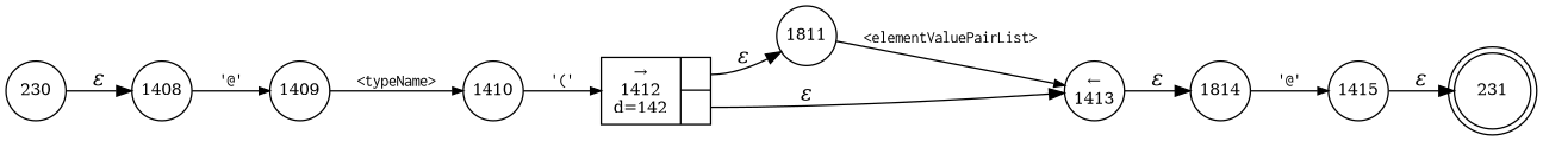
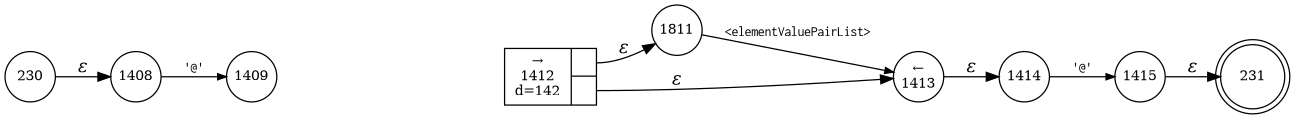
  digraph {
    rankdir=LR
    node [fixedsize=true fontsize=11 shape=circle peripheries=1]
    edge [fontname=Courier]
    n1 [label=231 shape=doublecircle width=.6 peripheries=""]
    n2 [label=1408 width=.55]
    n3 [label=1409 width=.55]
-   n4 [label=1410 width=.55]
    n5 [fixedsize=false label="{&rarr;\n1412\nd=142|{<p0>|<p1>}}" shape=record]
    n6 [label=1811 width=.55]
    n7 [label="&larr;\n1413" width=.55]
-   n8 [label=1814 width=.55]
+   n8 [label=1414 width=.55]
    n9 [label=1415 width=.55]
    n10 [label=230 width=.55]
    n2 -> n3 [arrowhead=normal arrowsize=.7 fontsize=11 label="'@'"]
-   n3 -> n4 [arrowhead=normal arrowsize=.7 fontsize=11 label="<typeName>"]
-   n4 -> n5 [arrowhead=normal arrowsize=.7 fontsize=11 label="'('"]
    n5 -> n6 [fontname="Times-Italic" label="&epsilon;" tailport=p0]
    n5 -> n7 [fontname="Times-Italic" label="&epsilon;" tailport=p1]
    n6 -> n7 [arrowhead=normal arrowsize=.7 fontsize=11 label="<elementValuePairList>"]
    n7 -> n8 [fontname="Times-Italic" label="&epsilon;"]
    n8 -> n9 [arrowhead=normal arrowsize=.7 fontsize=11 label="'@'"]
    n9 -> n1 [fontname="Times-Italic" label="&epsilon;"]
    n10 -> n2 [fontname="Times-Italic" label="&epsilon;"]
  }
